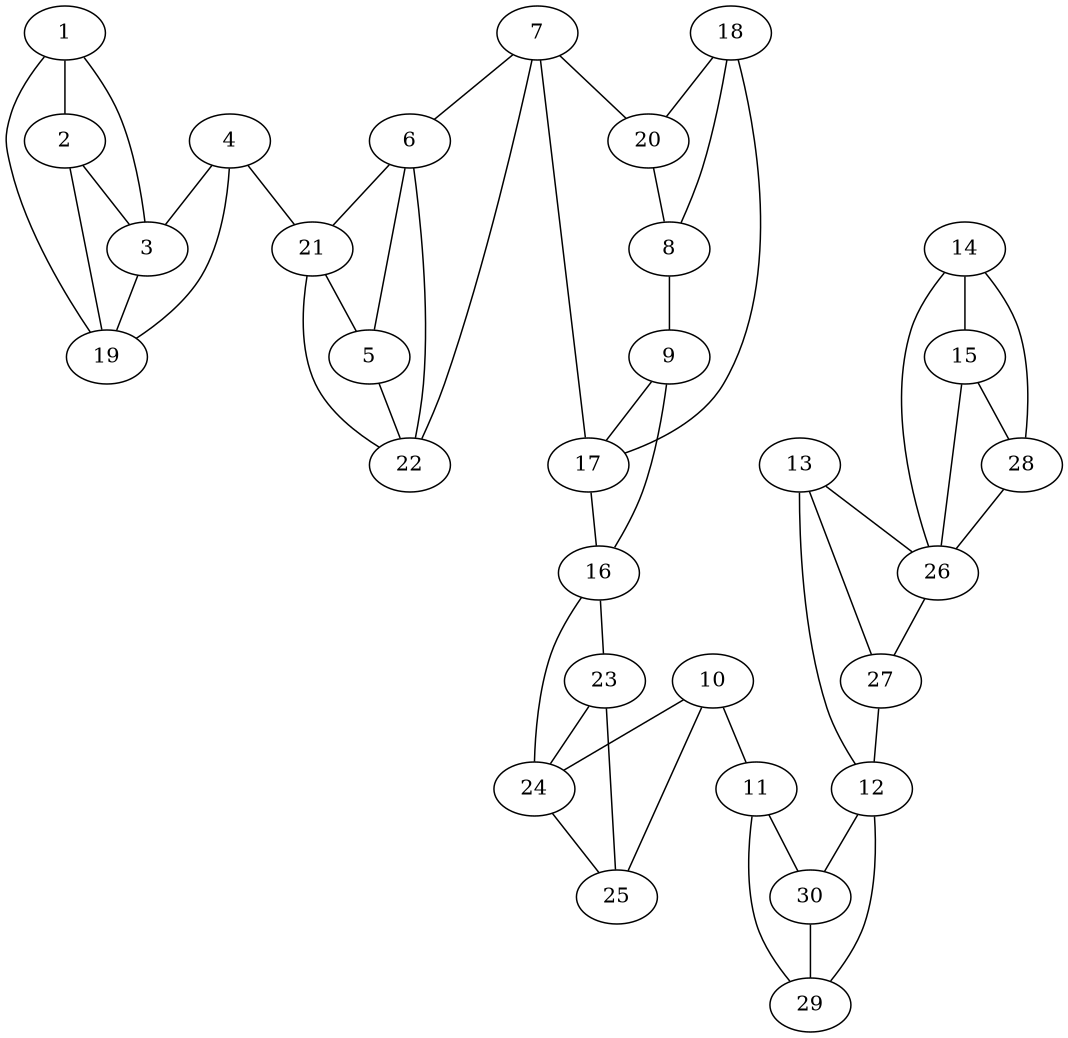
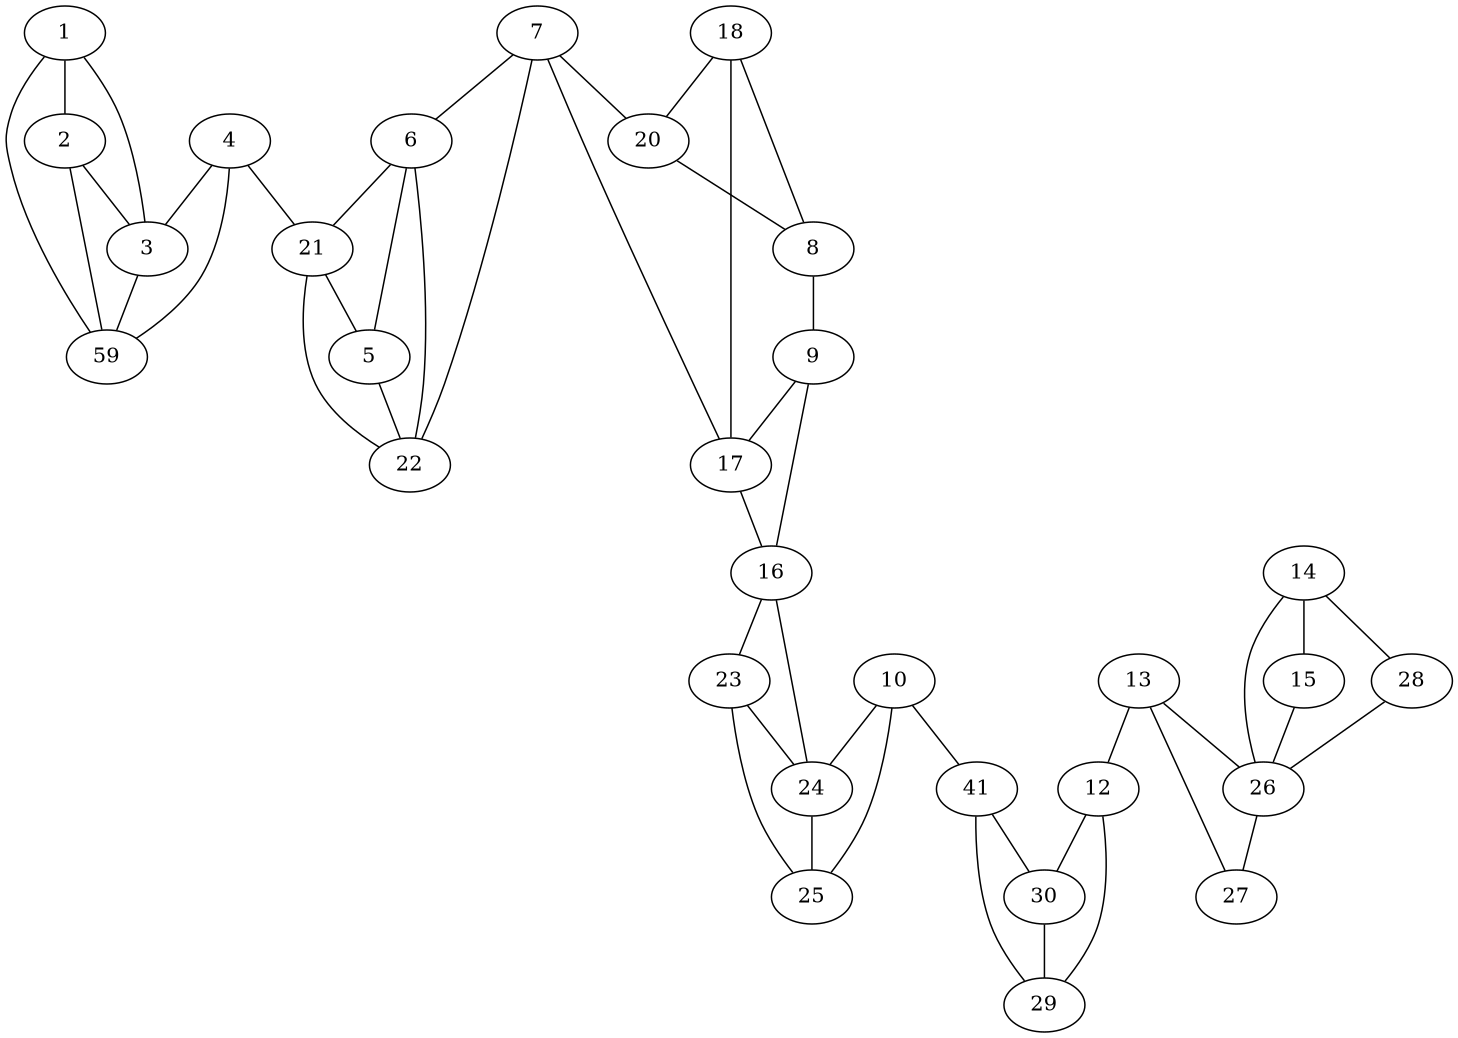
  graph {
    node [aaLength=4 type=0]
    edge [distance0=18.0 frequency=1 type0=1]
    1 [aaLength=8 sequence=YTETVAYI]
    2 [aaLength=9 sequence=RRILTLLHA]
    3 [aaLength=3 sequence=PQQ]
-   19 [aaLength=5 sequence=YIHVT type=1]
+   19 [aaLength=5 sequence=YIHVT type=1 label=59]
    4 [aaLength=14 sequence=KGSAANAIAHVLEA]
    21 [sequence=VGLY type=1]
    5 [sequence=FNER]
    22 [aaLength=3 sequence=IMI type=1]
    6 [aaLength=21 sequence=DAALVNAVAFVRAALERLQQQ]
    7 [aaLength=15 sequence=EFEFITALAYWYFRQ]
    20 [aaLength=5 sequence=VAVIE type=1]
    17 [sequence=PVVT type=1]
    8 [aaLength=11 sequence=ITAIAKHKAGI]
    9 [aaLength=14 sequence=PDAAAVVAAKVATT]
    16 [aaLength=3 sequence=WLR type=1]
    24 [sequence=QRFT type=1]
    23 [sequence=KAKL type=1]
    25 [aaLength=3 sequence=LEV type=1]
    10 [aaLength=20 sequence=DYQQRNMAIAIQTAKVYAKQ]
-   11 [aaLength=9 sequence=PQNIRQGLA]
+   11 [aaLength=9 sequence=PQNIRQGLA label=41]
    29 [aaLength=3 sequence=IVI type=1]
    30 [sequence=EKIS type=1]
    12 [aaLength=14 sequence=PDGINGLITALKQL]
    13 [aaLength=8 sequence=MADRLTAA]
    26 [sequence=TVYL type=1]
    27 [aaLength=5 sequence=ITVIA type=1]
    14 [aaLength=11 sequence=WQEALAASLND]
    15 [aaLength=11 sequence=LYLASAVRQTL]
    28 [aaLength=5 sequence=PIVIT type=1]
    18 [sequence=VSVL type=1]
    1 -- 2 [distance0=20.0]
    1 -- 3 [distance0=32.0 type0=2]
    1 -- 19 [distance0=38.0 type0=3]
    2 -- 3 [distance0=12.0 distance1=0.0 frequency=2 type1=4]
    2 -- 19 [type0=2]
    3 -- 19 [distance0=6.0 distance1=0.0 frequency=2 type1=4]
    4 -- 3 [distance0=15.0 type0=2]
    4 -- 19 [distance0=9.0]
    4 -- 21 [distance1=0.0 frequency=2 type0=3 type1=4]
    21 -- 5 [distance0=11.0 distance1=0.0 frequency=2 type1=4]
    21 -- 22 [distance0=15.0 type0=2]
    5 -- 22 [distance0=4.0 distance1=0.0 frequency=2 type1=5]
    6 -- 21 [distance0=24.0 type0=3]
    6 -- 5 [distance0=13.0 type0=2]
    6 -- 22 [distance0=9.0]
    7 -- 22 [distance0=37.0 type0=3]
    7 -- 6 [distance0=28.0 type0=2]
    7 -- 20 [distance0=19.0 distance1=0.0 frequency=2 type1=4]
    7 -- 17 [distance0=16.0 distance1=0.0 frequency=2 type1=4]
    20 -- 8 [distance0=39.0 type0=3]
    17 -- 16 [distance0=25.0 type0=3]
    8 -- 9 [distance0=24.0 type0=3]
    9 -- 17 [distance0=8.0]
    9 -- 16 [distance0=17.0 distance1=0.0 frequency=2 type0=2 type1=4]
    16 -- 24 [distance0=19.0 type0=3]
    16 -- 23 [distance0=11.0 distance1=0.0 frequency=2 type1=4]
    24 -- 25 [distance0=14.0 distance1=0.0 frequency=2 type0=2 type1=4]
    23 -- 24 [distance0=8.0 distance1=0.0 frequency=2 type1=4]
    23 -- 25 [distance0=22.0 type0=3]
    10 -- 24 [distance0=21.0 type0=2]
    10 -- 25 [distance0=7.0]
    10 -- 11 [distance0=26.0 distance1=0.0 frequency=2 type0=3 type1=4]
    11 -- 29 [distance0=25.0 type0=2]
    11 -- 30 [distance0=17.0 distance1=0.0 frequency=2 type1=4]
    30 -- 29 [distance0=8.0 distance1=0.0 frequency=2 type1=4]
    12 -- 29 [distance0=8.0]
    12 -- 30 [distance0=16.0 type0=2]
    13 -- 12 [distance0=33.0 type0=3]
    13 -- 26 [distance0=10.0 distance1=0.0 frequency=2 type1=4]
    26 -- 27 [distance0=25.0 type0=2]
-   27 -- 12 [type0=2]
    27 -- 13 [distance0=15.0 distance1=0.0 frequency=2 type1=4]
    14 -- 26 [distance0=30.0 type0=3]
    14 -- 15 [distance0=22.0 type0=2]
    14 -- 28 [distance0=15.0 distance1=0.0 frequency=2 type1=4]
    15 -- 26 [distance0=52.0 type0=3]
-   15 -- 28 [distance0=7.0]
    28 -- 26 [distance0=45.0 type0=3]
    18 -- 20 [distance0=21.0 type0=2]
    18 -- 17 [distance0=34.0 type0=3]
    18 -- 8 [distance1=0.0 frequency=2 type1=4]
  }
